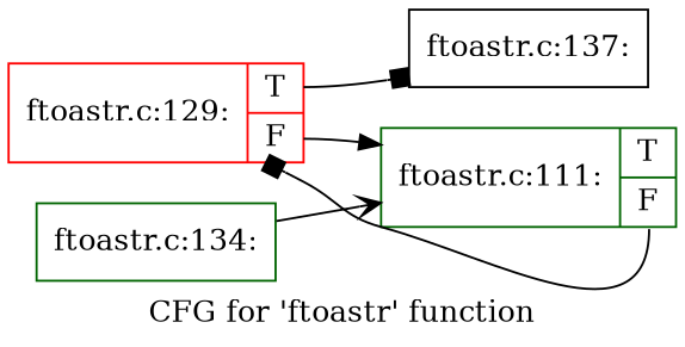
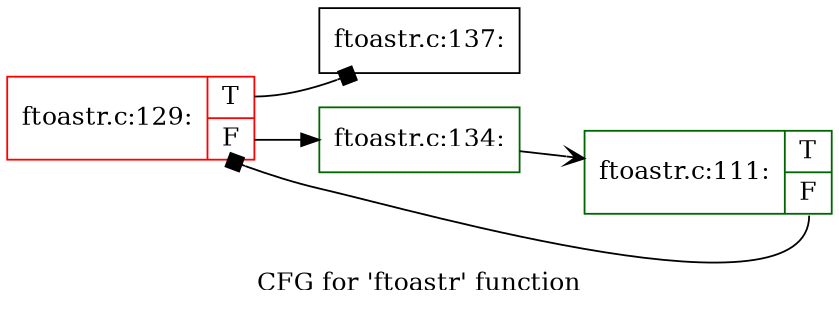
  digraph {
    label="CFG for 'ftoastr' function"
    rankdir=LR
    node [color=darkgreen shape=record]
    edge [arrowhead=box tailport=s0]
    n1 [color=black label="{ftoastr.c:137:}"]
    n2 [label="{ftoastr.c:134:}"]
    n3 [label="{ftoastr.c:111:|{<s0>T|<s1>F}}"]
    n4 [color=red label="{ftoastr.c:129:|{<s0>T|<s1>F}}"]
    n2 -> n3 [arrowhead=vee]
    n3 -> n4 [tailport=s1]
    n4 -> n1
-   n4 -> n3 [arrowhead=normal tailport=s1]
+   n4 -> n2 [arrowhead=normal tailport=s1]
  }
